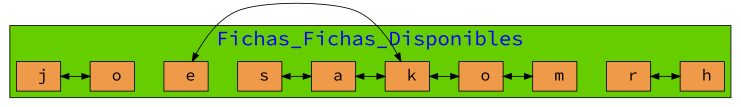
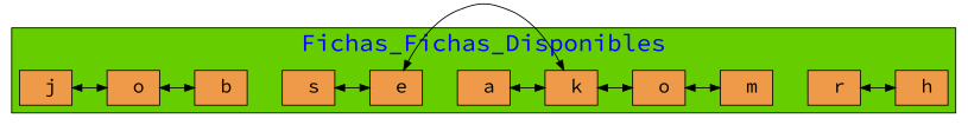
  digraph {
    fontname="Source Code Pro"
    nodesep=0.5
    ranksep=0.5
    node [fillcolor=tan2 fontcolor=black fontname="Source Code Pro" fontsize=20 shape=box style=filled]
    edge [color=black dir=both fontname="Source Code Pro"]
    n1 [label=" r"]
    n2 [label=" h"]
    n3 [label=" a"]
    n4 [label=" k"]
    n5 [label=" o"]
    n6 [label=" m"]
    n7 [label=" s"]
    n8 [label=" e"]
    n9 [label=" j"]
    n10 [label=" o"]
+   n11 [label=" b"]
    subgraph cluster_1 {
      fillcolor=chartreuse3
      fontcolor=blue
      fontsize=25
      label=Fichas_Fichas_Disponibles
      labelloc=t
      style=filled
      subgraph sub_2 {
        fillcolor=chartreuse3
        fontcolor=blue
        fontsize=25
        label=Lista_Fichas_Disponibles
        labelloc=t
        rank=same
        style=filled
        n1
        n2
        n3
        n4
        n5
        n6
        n7
        n8
        n9
        n10
+       n11
      }
    }
    n1 -> n2
    n3 -> n4
    n4 -> n5
    n5 -> n6
-   n7 -> n3
+   n7 -> n8
    n8 -> n4
    n9 -> n10
+   n10 -> n11
  }
